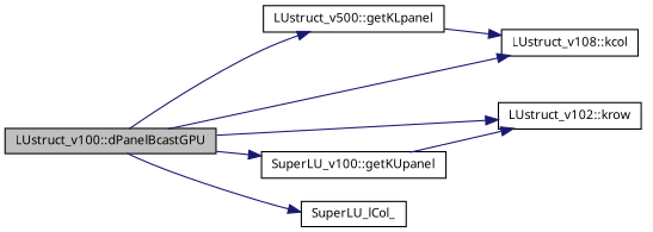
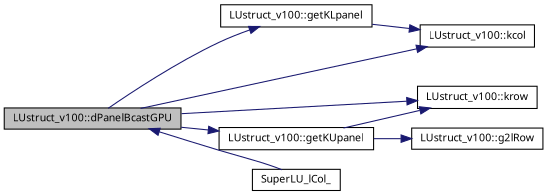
  digraph {
    fontname="Noto Sans"
    rankdir=LR
    node [color=black fillcolor=white fontname="Noto Sans" fontsize=10 shape=record style=filled]
    edge [color=midnightblue fontname="Noto Sans" fontsize=10 labelfontname=Helvetica labelfontsize=10 style=solid]
    n1 [fillcolor=grey75 fontcolor=black height=0.2 label="LUstruct_v100::dPanelBcastGPU" width=0.4]
-   n2 [height=0.2 label="LUstruct_v500::getKLpanel" width=0.4]
-   n3 [height=0.2 label="LUstruct_v108::kcol" width=0.4]
-   n4 [height=0.2 label="SuperLU_v100::getKUpanel" width=0.4]
-   n5 [height=0.2 label="LUstruct_v102::krow" width=0.4]
+   n2 [height=0.2 label="LUstruct_v100::getKLpanel" width=0.4]
+   n3 [height=0.2 label="LUstruct_v100::kcol" width=0.4]
+   n4 [height=0.2 label="LUstruct_v100::getKUpanel" width=0.4]
+   n5 [height=0.2 label="LUstruct_v100::krow" width=0.4]
    n6 [height=0.2 label=SuperLU_lCol_ width=0.4]
+   n7 [height=0.2 label="LUstruct_v100::g2lRow" width=0.4]
    n1 -> n2
    n1 -> n3
    n1 -> n4
    n1 -> n5
-   n1 -> n6
+   n6 -> n1
    n2 -> n3
    n4 -> n5
+   n4 -> n7
  }
